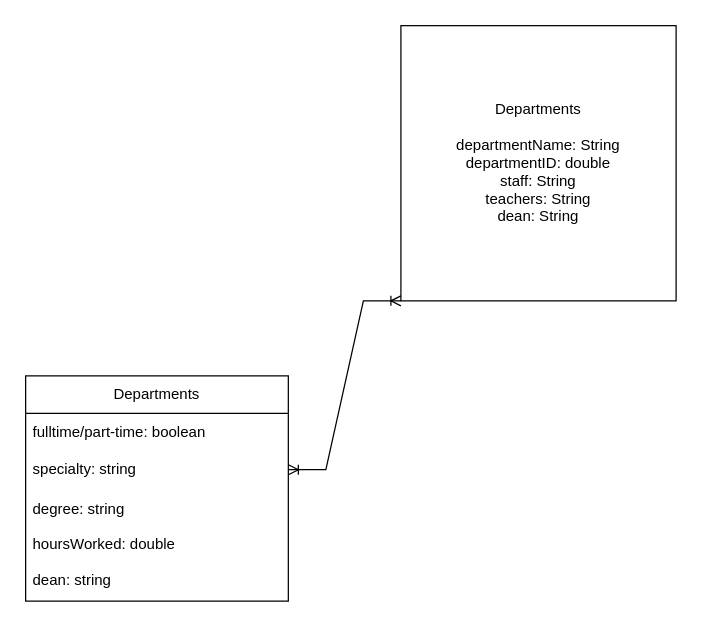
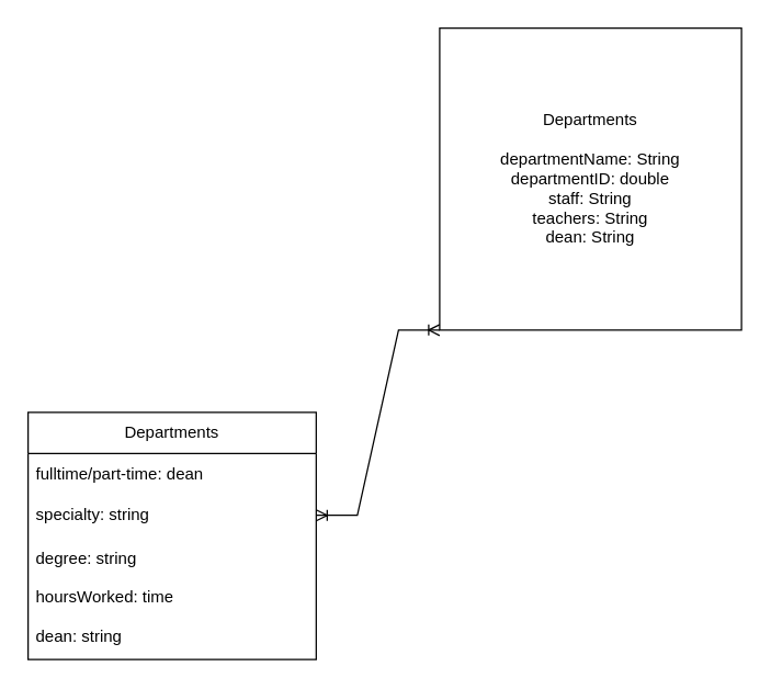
  <mxCell id="0" />
  <mxCell id="1" parent="0" />
  <mxCell id="2" value="Departments&lt;br&gt;&lt;br&gt;departmentName: String&lt;br&gt;departmentID: double&lt;br&gt;staff: String&lt;br&gt;teachers: String&lt;br&gt;dean: String" style="whiteSpace=wrap;html=1;aspect=fixed;" vertex="1" parent="1"><mxGeometry x="320" y="20" width="220" height="220" as="geometry" /></mxCell>
  <mxCell id="3" value="Departments" style="swimlane;fontStyle=0;childLayout=stackLayout;horizontal=1;startSize=30;horizontalStack=0;resizeParent=1;resizeParentMax=0;resizeLast=0;collapsible=1;marginBottom=0;whiteSpace=wrap;html=1;" vertex="1" parent="1"><mxGeometry x="20" y="300" width="210" height="180" as="geometry"><mxRectangle x="270" y="300" width="90" height="30" as="alternateBounds" /></mxGeometry></mxCell>
- <mxCell id="4" value="fulltime/part-time: boolean" style="text;strokeColor=none;fillColor=none;align=left;verticalAlign=middle;spacingLeft=4;spacingRight=4;overflow=hidden;points=[[0,0.5],[1,0.5]];portConstraint=eastwest;rotatable=0;whiteSpace=wrap;html=1;" vertex="1" parent="3"><mxGeometry y="30" width="210" height="30" as="geometry" /></mxCell>
+ <mxCell id="4" value="fulltime/part-time: dean" style="text;strokeColor=none;fillColor=none;align=left;verticalAlign=middle;spacingLeft=4;spacingRight=4;overflow=hidden;points=[[0,0.5],[1,0.5]];portConstraint=eastwest;rotatable=0;whiteSpace=wrap;html=1;" vertex="1" parent="3"><mxGeometry y="30" width="210" height="30" as="geometry" /></mxCell>
  <mxCell id="5" value="specialty: string" style="text;strokeColor=none;fillColor=none;align=left;verticalAlign=middle;spacingLeft=4;spacingRight=4;overflow=hidden;points=[[0,0.5],[1,0.5]];portConstraint=eastwest;rotatable=0;whiteSpace=wrap;html=1;" vertex="1" parent="3"><mxGeometry y="60" width="210" height="30" as="geometry" /></mxCell>
- <mxCell id="6" value="degree: string&lt;br&gt;&lt;br&gt;hoursWorked: double&lt;br&gt;&lt;br&gt;dean: string" style="text;strokeColor=none;fillColor=none;align=left;verticalAlign=middle;spacingLeft=4;spacingRight=4;overflow=hidden;points=[[0,0.5],[1,0.5]];portConstraint=eastwest;rotatable=0;whiteSpace=wrap;html=1;" vertex="1" parent="3"><mxGeometry y="90" width="210" height="90" as="geometry" /></mxCell>
+ <mxCell id="6" value="degree: string&lt;br&gt;&lt;br&gt;hoursWorked: time&lt;br&gt;&lt;br&gt;dean: string" style="text;strokeColor=none;fillColor=none;align=left;verticalAlign=middle;spacingLeft=4;spacingRight=4;overflow=hidden;points=[[0,0.5],[1,0.5]];portConstraint=eastwest;rotatable=0;whiteSpace=wrap;html=1;" vertex="1" parent="3"><mxGeometry y="90" width="210" height="90" as="geometry" /></mxCell>
  <mxCell id="7" value="" style="edgeStyle=entityRelationEdgeStyle;fontSize=12;html=1;endArrow=ERoneToMany;startArrow=ERoneToMany;rounded=0;exitX=1;exitY=0.5;exitDx=0;exitDy=0;entryX=0;entryY=1;entryDx=0;entryDy=0;" edge="1" parent="1" source="5" target="2"><mxGeometry width="100" height="100" relative="1" as="geometry"><mxPoint x="570" y="330" as="sourcePoint" /><mxPoint x="620" y="240" as="targetPoint" /></mxGeometry></mxCell>
